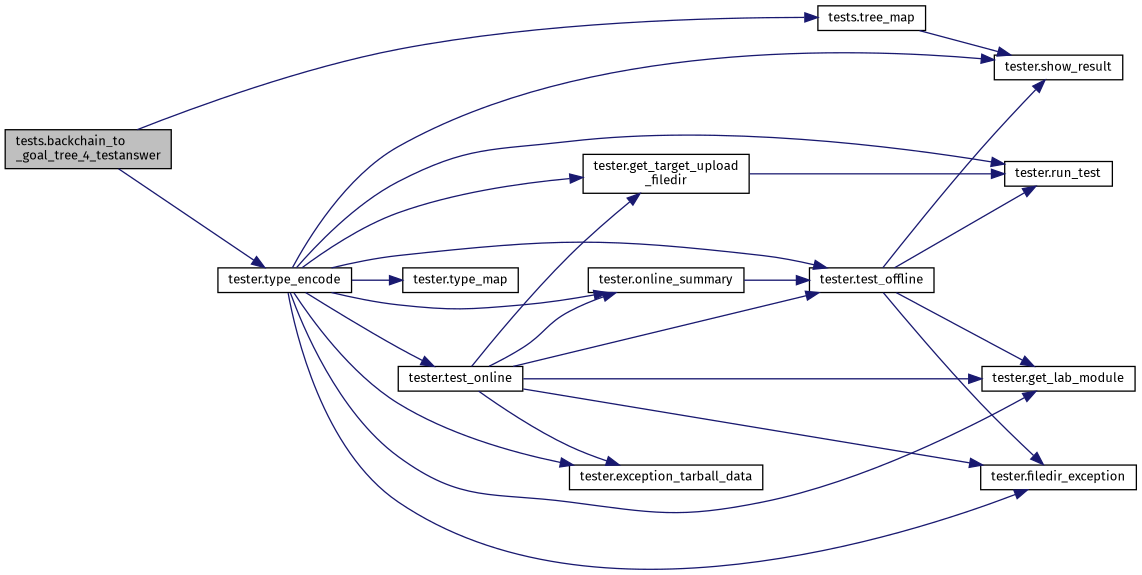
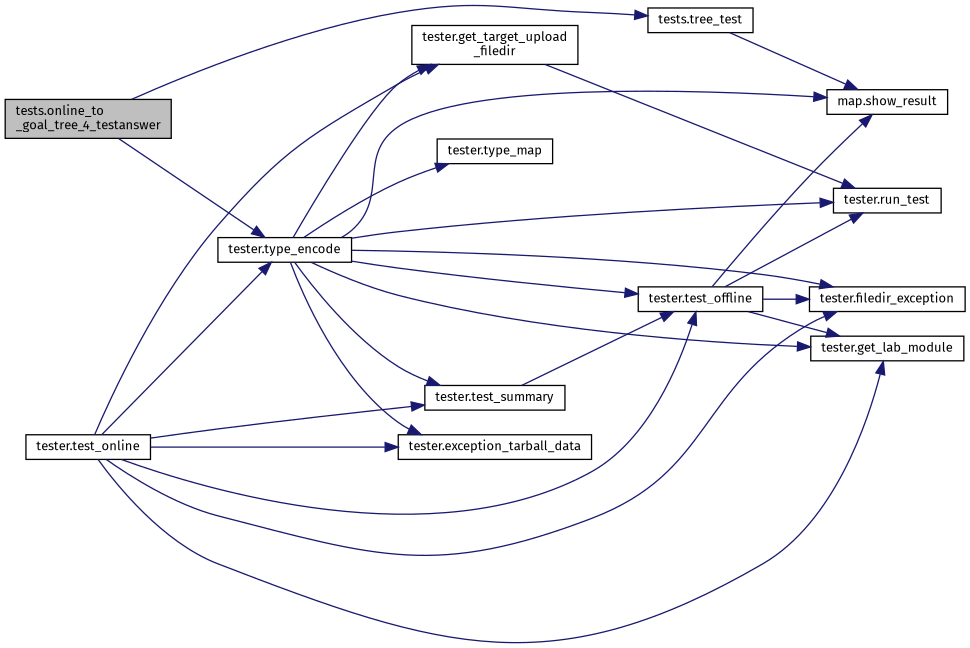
  digraph {
    fontname="Fira Sans"
    rankdir=LR
    node [color=black fillcolor=white fontname="Fira Sans" fontsize=10 shape=record style=filled]
    edge [color=midnightblue fontname="Fira Sans" fontsize=10 labelfontname=Helvetica labelfontsize=10 style=solid]
-   n1 [fillcolor=grey75 fontcolor=black height=0.2 label="tests.backchain_to\l_goal_tree_4_testanswer" width=0.4]
-   n2 [height=0.2 label="tests.tree_map" width=0.4]
+   n1 [fillcolor=grey75 fontcolor=black height=0.2 label="tests.online_to\l_goal_tree_4_testanswer" width=0.4]
+   n2 [height=0.2 label="tests.tree_test" width=0.4]
    n3 [height=0.2 label="tester.type_encode" width=0.4]
-   n4 [height=0.2 label="tester.show_result" width=0.4]
+   n4 [height=0.2 label="map.show_result" width=0.4]
    n5 [height=0.2 label="tester.run_test" width=0.4]
    n6 [height=0.2 label="tester.type_map" width=0.4]
    n7 [height=0.2 label="tester.test_offline" width=0.4]
-   n8 [height=0.2 label="tester.online_summary" width=0.4]
+   n8 [height=0.2 label="tester.test_summary" width=0.4]
    n9 [height=0.2 label="tester.get_lab_module" width=0.4]
    n10 [height=0.2 label="tester.filedir_exception" width=0.4]
    n11 [height=0.2 label="tester.get_target_upload\l_filedir" width=0.4]
    n12 [height=0.2 label="tester.exception_tarball_data" width=0.4]
    n13 [height=0.2 label="tester.test_online" width=0.4]
    n1 -> n2
    n1 -> n3
    n2 -> n4
    n3 -> n4
    n3 -> n5
    n3 -> n6
    n3 -> n7
    n3 -> n8
    n3 -> n9
    n3 -> n10
    n3 -> n11
    n3 -> n12
-   n3 -> n13
+   n13 -> n3
    n7 -> n4
    n7 -> n5
    n7 -> n9
    n7 -> n10
    n8 -> n7
    n11 -> n5
    n13 -> n7
    n13 -> n8
    n13 -> n9
    n13 -> n10
    n13 -> n11
    n13 -> n12
  }
